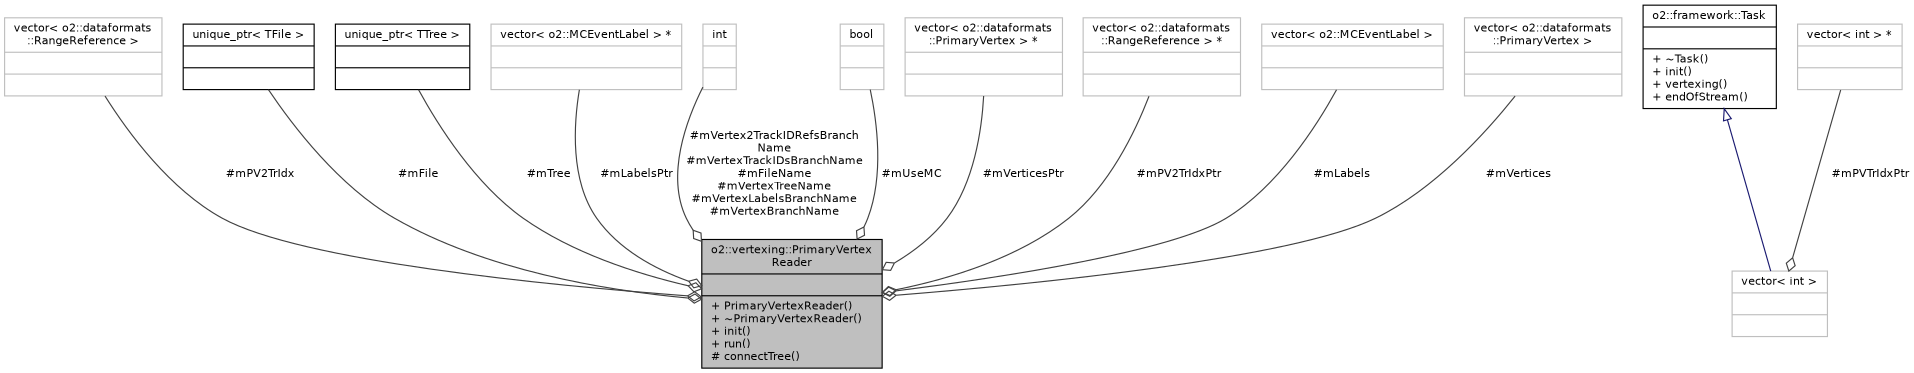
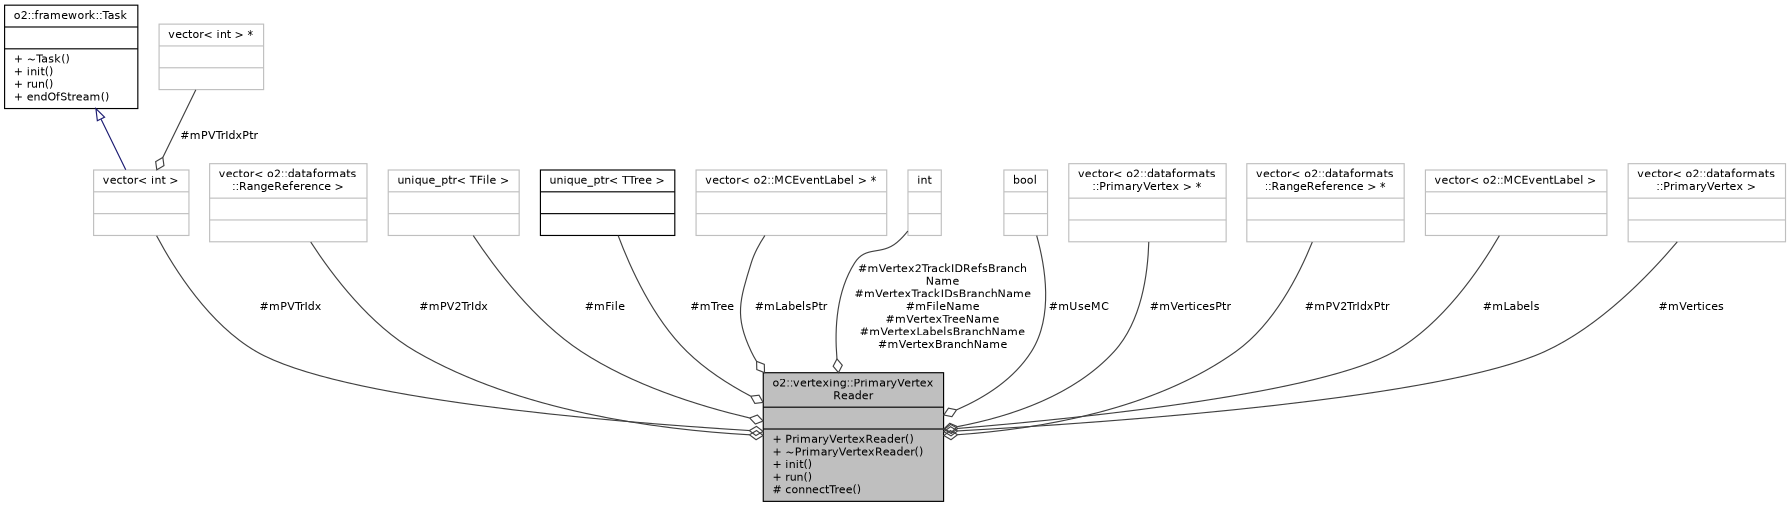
  digraph {
    node [color=grey75 fontname=Helvetica fontsize=10 shape=record]
    edge [color=grey25 fontname=Helvetica fontsize=10 labelfontname=Helvetica labelfontsize=10 style=solid arrowhead=odiamond]
    n1 [color=black fillcolor=grey75 fontcolor=black height=0.2 label="{o2::vertexing::PrimaryVertex\lReader\n||+ PrimaryVertexReader()\l+ ~PrimaryVertexReader()\l+ init()\l+ run()\l# connectTree()\l}" style=filled width=0.4]
-   n2 [color=black height=0.2 label="{o2::framework::Task\n||+ ~Task()\l+ init()\l+ vertexing()\l+ endOfStream()\l}" width=0.4]
+   n2 [color=black height=0.2 label="{o2::framework::Task\n||+ ~Task()\l+ init()\l+ run()\l+ endOfStream()\l}" width=0.4]
    n3 [height=0.2 label="{vector\< int \>\n||}" width=0.4]
    n4 [height=0.2 label="{vector\< o2::dataformats\l::RangeReference \>\n||}" width=0.4]
    n5 [height=0.2 label="{vector\< int \> *\n||}" width=0.4]
-   n6 [color=black height=0.2 label="{unique_ptr\< TFile \>\n||}" width=0.4]
+   n6 [height=0.2 label="{unique_ptr\< TFile \>\n||}" width=0.4]
    n7 [color=black height=0.2 label="{unique_ptr\< TTree \>\n||}" width=0.4]
    n8 [height=0.2 label="{vector\< o2::MCEventLabel \> *\n||}" width=0.4]
    n9 [height=0.2 label="{int\n||}" width=0.4]
    n10 [height=0.2 label="{bool\n||}" width=0.4]
    n11 [height=0.2 label="{vector\< o2::dataformats\l::PrimaryVertex \> *\n||}" width=0.4]
    n12 [height=0.2 label="{vector\< o2::dataformats\l::RangeReference \> *\n||}" width=0.4]
    n13 [height=0.2 label="{vector\< o2::MCEventLabel \>\n||}" width=0.4]
    n14 [height=0.2 label="{vector\< o2::dataformats\l::PrimaryVertex \>\n||}" width=0.4]
    n2 -> n3 [arrowtail=onormal color=midnightblue dir=back arrowhead=""]
+   n3 -> n1 [label=" #mPVTrIdx"]
    n4 -> n1 [label=" #mPV2TrIdx"]
    n5 -> n3 [label=" #mPVTrIdxPtr"]
    n6 -> n1 [label=" #mFile"]
    n7 -> n1 [label=" #mTree"]
    n8 -> n1 [label=" #mLabelsPtr"]
    n9 -> n1 [label=" #mVertex2TrackIDRefsBranch\lName\n#mVertexTrackIDsBranchName\n#mFileName\n#mVertexTreeName\n#mVertexLabelsBranchName\n#mVertexBranchName"]
    n10 -> n1 [label=" #mUseMC"]
    n11 -> n1 [label=" #mVerticesPtr"]
    n12 -> n1 [label=" #mPV2TrIdxPtr"]
    n13 -> n1 [label=" #mLabels"]
    n14 -> n1 [label=" #mVertices"]
  }
